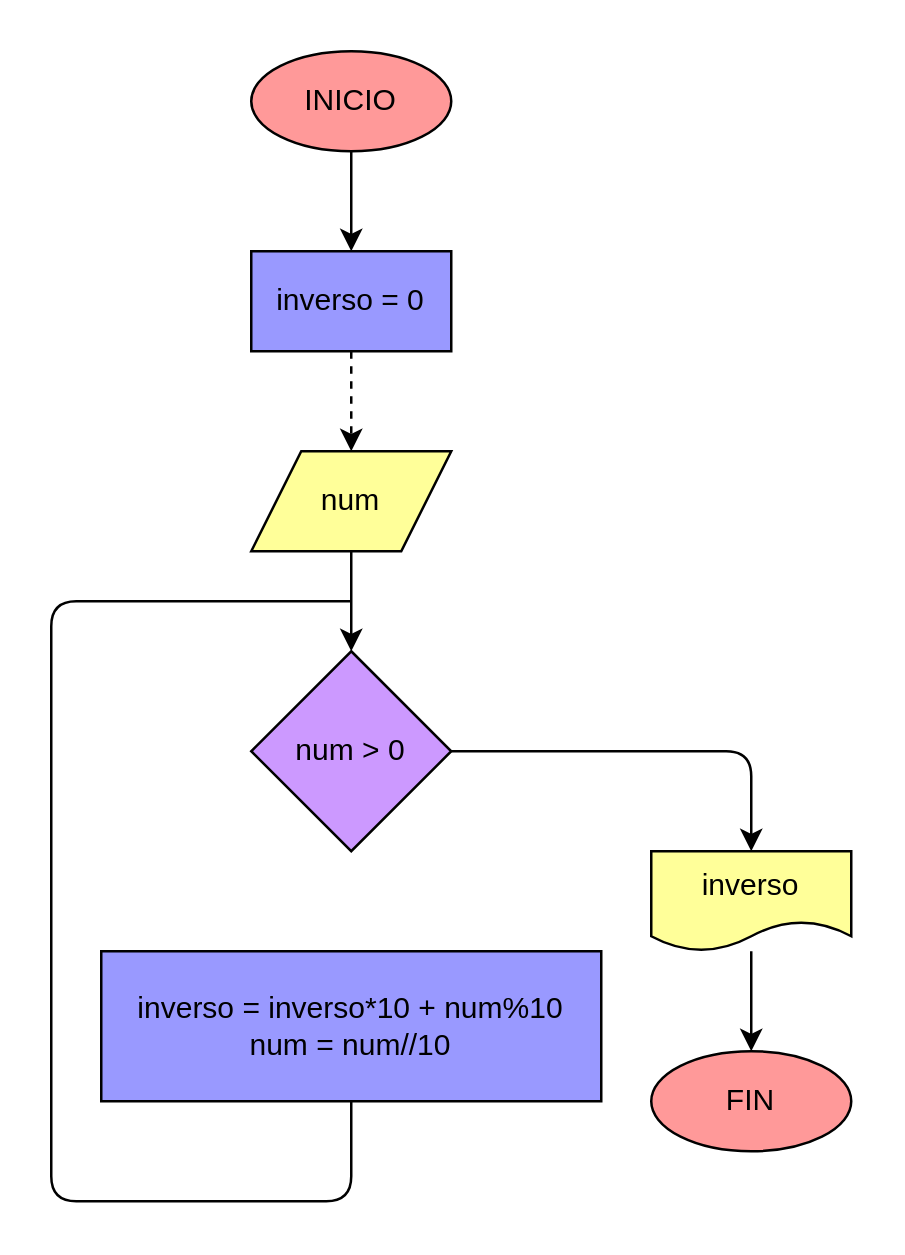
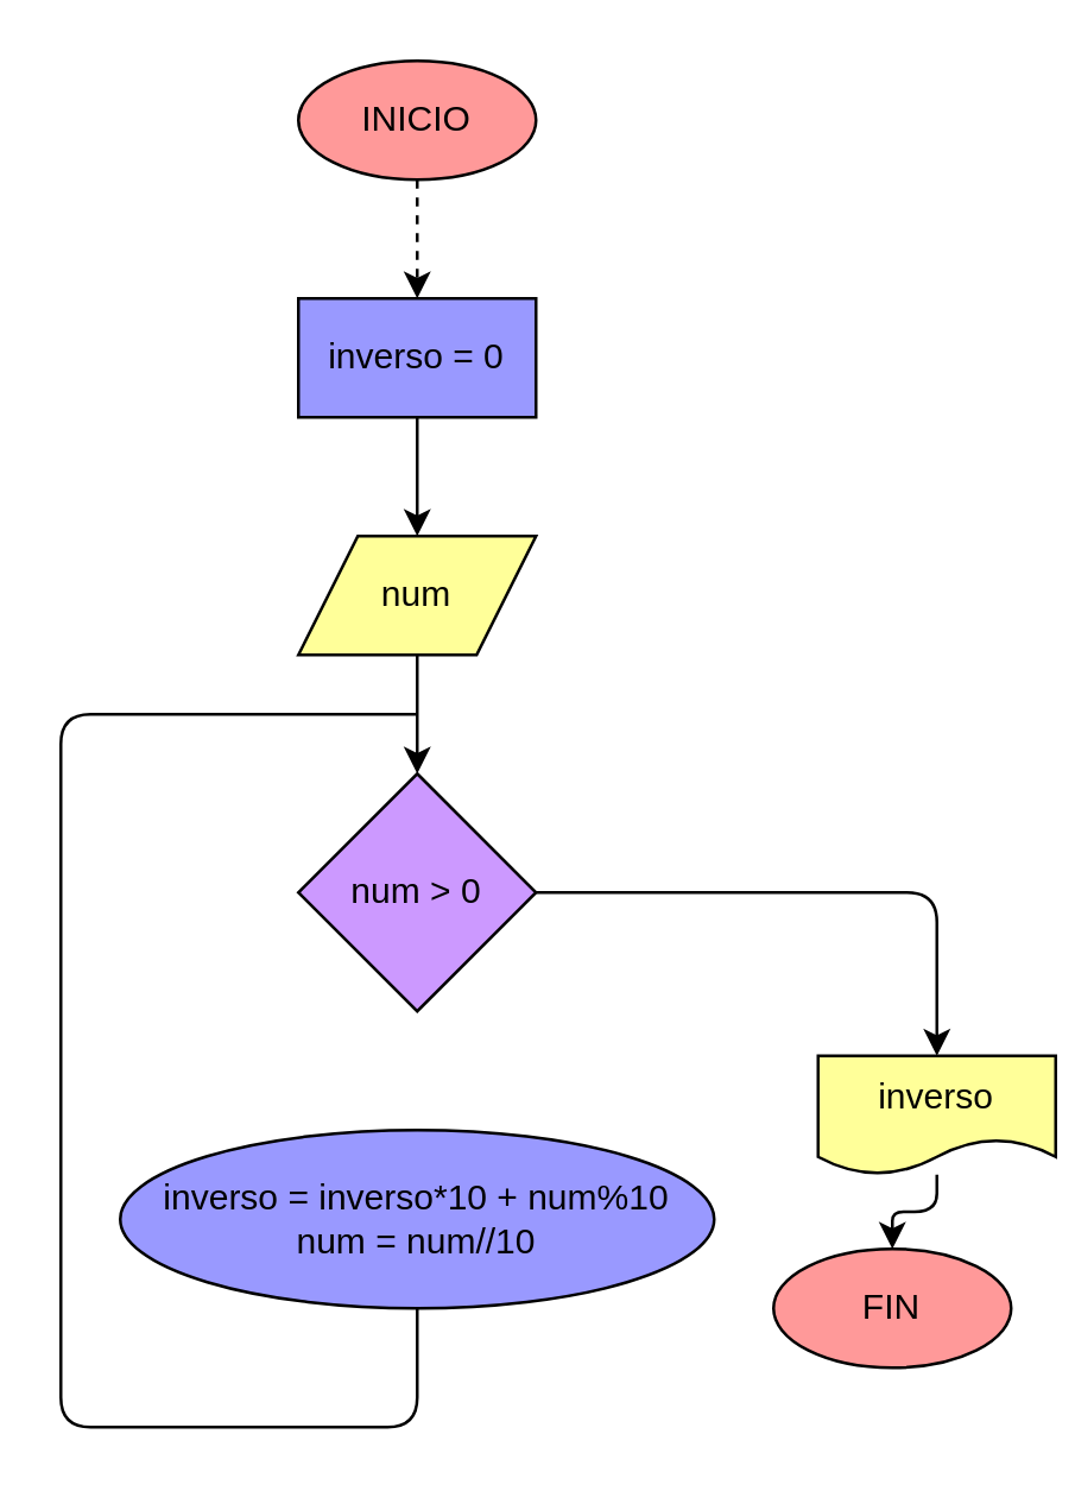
  <mxCell id="0" />
  <mxCell id="1" parent="0" />
- <mxCell id="2" value="" style="edgeStyle=none;html=1;fontColor=#000000;strokeColor=#000000;" edge="1" parent="1" source="3" target="5"><mxGeometry relative="1" as="geometry" /></mxCell>
+ <mxCell id="2" value="" style="edgeStyle=none;html=1;fontColor=#000000;strokeColor=#000000;dashed=1;" edge="1" parent="1" source="3" target="5"><mxGeometry relative="1" as="geometry" /></mxCell>
  <mxCell id="3" value="INICIO" style="ellipse;whiteSpace=wrap;html=1;fillColor=#FF9999;fontColor=#000000;strokeColor=#000000;" vertex="1" parent="1"><mxGeometry x="100" y="20" width="80" height="40" as="geometry" /></mxCell>
- <mxCell id="4" value="" style="edgeStyle=none;html=1;fontColor=#000000;strokeColor=#000000;dashed=1;" edge="1" parent="1" source="5" target="7"><mxGeometry relative="1" as="geometry" /></mxCell>
+ <mxCell id="4" value="" style="edgeStyle=none;html=1;fontColor=#000000;strokeColor=#000000;" edge="1" parent="1" source="5" target="7"><mxGeometry relative="1" as="geometry" /></mxCell>
  <mxCell id="5" value="inverso = 0" style="whiteSpace=wrap;html=1;fillColor=#9999FF;strokeColor=#000000;fontColor=#000000;" vertex="1" parent="1"><mxGeometry x="100" y="100" width="80" height="40" as="geometry" /></mxCell>
  <mxCell id="6" value="" style="edgeStyle=none;html=1;fontColor=#000000;strokeColor=#000000;" edge="1" parent="1" source="7" target="9"><mxGeometry relative="1" as="geometry" /></mxCell>
  <mxCell id="7" value="num" style="shape=parallelogram;perimeter=parallelogramPerimeter;whiteSpace=wrap;html=1;fixedSize=1;fillColor=#FFFF99;strokeColor=#000000;fontColor=#000000;" vertex="1" parent="1"><mxGeometry x="100" y="180" width="80" height="40" as="geometry" /></mxCell>
  <mxCell id="8" value="" style="edgeStyle=orthogonalEdgeStyle;html=1;fontColor=#000000;endArrow=classic;endFill=1;strokeColor=#000000;entryX=0.5;entryY=0;entryDx=0;entryDy=0;" edge="1" parent="1" source="9" target="13"><mxGeometry relative="1" as="geometry" /></mxCell>
  <mxCell id="9" value="num &amp;gt; 0" style="rhombus;whiteSpace=wrap;html=1;fillColor=#CC99FF;strokeColor=#000000;fontColor=#000000;" vertex="1" parent="1"><mxGeometry x="100" y="260" width="80" height="80" as="geometry" /></mxCell>
  <mxCell id="10" style="edgeStyle=none;html=1;fontColor=#000000;strokeColor=#000000;endArrow=none;endFill=0;" edge="1" parent="1" source="11"><mxGeometry relative="1" as="geometry"><mxPoint x="140" y="240" as="targetPoint" /><Array as="points"><mxPoint x="140" y="480" /><mxPoint x="20" y="480" /><mxPoint x="20" y="240" /></Array></mxGeometry></mxCell>
- <mxCell id="11" value="&lt;div&gt;inverso = inverso*10 + num%10&lt;/div&gt;&lt;div&gt;num = num//10&lt;/div&gt;" style="whiteSpace=wrap;html=1;fillColor=#9999FF;strokeColor=#000000;fontColor=#000000;" vertex="1" parent="1"><mxGeometry x="40" y="380" width="200" height="60" as="geometry" /></mxCell>
+ <mxCell id="11" value="&lt;div&gt;inverso = inverso*10 + num%10&lt;/div&gt;&lt;div&gt;num = num//10&lt;/div&gt;" style="ellipse;whiteSpace=wrap;html=1;fillColor=#9999FF;strokeColor=#000000;fontColor=#000000;" vertex="1" parent="1"><mxGeometry x="40" y="380" width="200" height="60" as="geometry" /></mxCell>
  <mxCell id="12" value="" style="edgeStyle=orthogonalEdgeStyle;html=1;fontColor=#000000;endArrow=classic;endFill=1;strokeColor=#000000;" edge="1" parent="1" source="13" target="14"><mxGeometry relative="1" as="geometry" /></mxCell>
- <mxCell id="13" value="inverso" style="shape=document;whiteSpace=wrap;html=1;boundedLbl=1;fillColor=#FFFF99;strokeColor=#000000;fontColor=#000000;" vertex="1" parent="1"><mxGeometry x="260" y="340" width="80" height="40" as="geometry" /></mxCell>
+ <mxCell id="13" value="inverso" style="shape=document;whiteSpace=wrap;html=1;boundedLbl=1;fillColor=#FFFF99;strokeColor=#000000;fontColor=#000000;" vertex="1" parent="1"><mxGeometry x="275" y="355" width="80" height="40" as="geometry" /></mxCell>
  <mxCell id="14" value="FIN" style="ellipse;whiteSpace=wrap;html=1;fillColor=#FF9999;strokeColor=#000000;fontColor=#000000;" vertex="1" parent="1"><mxGeometry x="260" y="420" width="80" height="40" as="geometry" /></mxCell>
